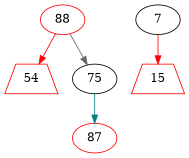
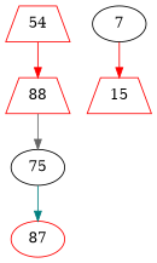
  digraph {
    node [color=red shape=ellipse]
    edge [color=red]
    54 [shape=trapezium]
-   88
+   88 [shape=trapezium]
    15 [shape=trapezium]
    7 [color=black]
    75 [color=black]
    87
-   88 -> 54
+   54 -> 88
    88 -> 75 [color=gray40]
    7 -> 15
    75 -> 87 [color=teal]
  }
